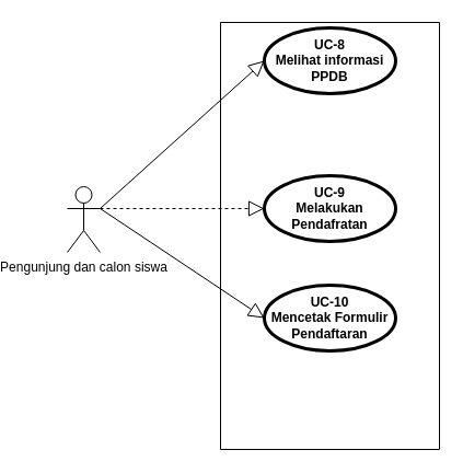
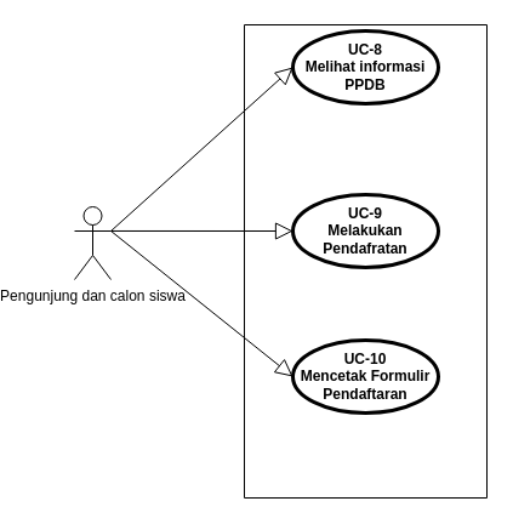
  <mxCell id="0" />
  <mxCell id="1" parent="0" />
  <mxCell id="2" value="" style="swimlane;startSize=0;" parent="1" vertex="1"><mxGeometry x="160" y="20" width="200" height="390" as="geometry" /></mxCell>
  <mxCell id="3" value="UC-9&lt;br&gt;Melakukan Pendafratan" style="shape=ellipse;html=1;strokeWidth=3;fontStyle=1;whiteSpace=wrap;align=center;perimeter=ellipsePerimeter;" parent="2" vertex="1"><mxGeometry x="40" y="140" width="120" height="60" as="geometry" /></mxCell>
- <mxCell id="4" value="UC-10&lt;br&gt;Mencetak Formulir Pendaftaran" style="shape=ellipse;html=1;strokeWidth=3;fontStyle=1;whiteSpace=wrap;align=center;perimeter=ellipsePerimeter;" vertex="1" parent="2"><mxGeometry x="40" y="240" width="120" height="60" as="geometry" /></mxCell>
+ <mxCell id="4" value="UC-10&lt;br&gt;Mencetak Formulir Pendaftaran" style="shape=ellipse;html=1;strokeWidth=3;fontStyle=1;whiteSpace=wrap;align=center;perimeter=ellipsePerimeter;" vertex="1" parent="2"><mxGeometry x="40" y="260" width="120" height="60" as="geometry" /></mxCell>
  <mxCell id="5" value="UC-8&lt;br&gt;Melihat informasi PPDB" style="shape=ellipse;html=1;strokeWidth=3;fontStyle=1;whiteSpace=wrap;align=center;perimeter=ellipsePerimeter;" parent="2" vertex="1"><mxGeometry x="40" y="5" width="120" height="60" as="geometry" /></mxCell>
  <mxCell id="6" value="Pengunjung dan calon siswa" style="shape=umlActor;html=1;verticalLabelPosition=bottom;verticalAlign=top;align=center;" parent="1" vertex="1"><mxGeometry x="20" y="170" width="30" height="60" as="geometry" /></mxCell>
  <mxCell id="7" value="" style="edgeStyle=none;html=1;endArrow=block;endFill=0;endSize=12;verticalAlign=bottom;rounded=0;exitX=1;exitY=0.333;exitDx=0;exitDy=0;exitPerimeter=0;entryX=0;entryY=0.5;entryDx=0;entryDy=0;" edge="1" parent="1" source="6" target="4"><mxGeometry width="160" relative="1" as="geometry"><mxPoint x="10" y="330" as="sourcePoint" /><mxPoint x="170" y="330" as="targetPoint" /></mxGeometry></mxCell>
- <mxCell id="8" value="" style="edgeStyle=none;html=1;endArrow=block;endFill=0;endSize=12;verticalAlign=bottom;rounded=0;exitX=1;exitY=0.333;exitDx=0;exitDy=0;exitPerimeter=0;entryX=0;entryY=0.5;entryDx=0;entryDy=0;dashed=1;" edge="1" parent="1" source="6" target="3"><mxGeometry width="160" relative="1" as="geometry"><mxPoint x="90" y="170" as="sourcePoint" /><mxPoint x="250" y="170" as="targetPoint" /></mxGeometry></mxCell>
+ <mxCell id="8" value="" style="edgeStyle=none;html=1;endArrow=block;endFill=0;endSize=12;verticalAlign=bottom;rounded=0;exitX=1;exitY=0.333;exitDx=0;exitDy=0;exitPerimeter=0;entryX=0;entryY=0.5;entryDx=0;entryDy=0;" edge="1" parent="1" source="6" target="3"><mxGeometry width="160" relative="1" as="geometry"><mxPoint x="90" y="170" as="sourcePoint" /><mxPoint x="250" y="170" as="targetPoint" /></mxGeometry></mxCell>
  <mxCell id="9" value="" style="edgeStyle=none;html=1;endArrow=block;endFill=0;endSize=12;verticalAlign=bottom;rounded=0;exitX=1;exitY=0.333;exitDx=0;exitDy=0;exitPerimeter=0;entryX=0;entryY=0.5;entryDx=0;entryDy=0;" edge="1" parent="1" source="6" target="5"><mxGeometry width="160" relative="1" as="geometry"><mxPoint x="10" y="100" as="sourcePoint" /><mxPoint x="170" y="100" as="targetPoint" /></mxGeometry></mxCell>
